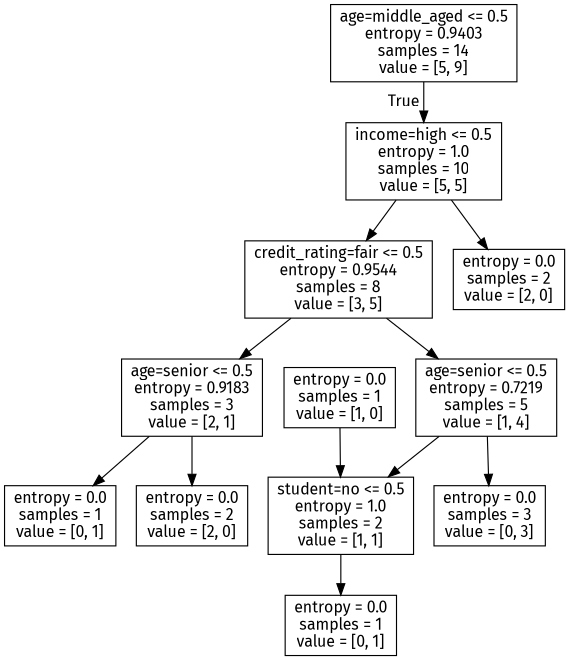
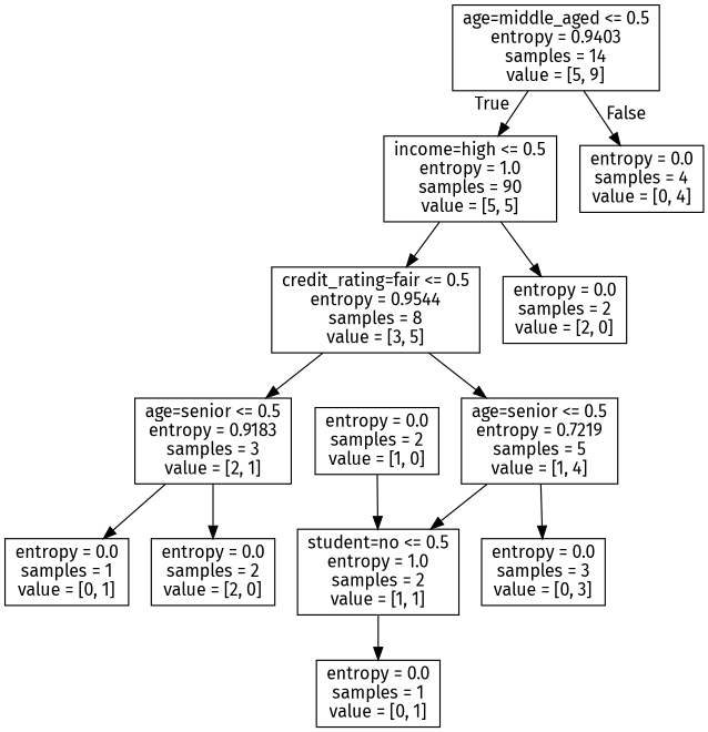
  digraph {
    fontname="Fira Sans"
    node [fontname="Fira Sans" shape=box]
    edge [fontname="Fira Sans"]
    n1 [label="age=middle_aged <= 0.5\nentropy = 0.9403\nsamples = 14\nvalue = [5, 9]"]
-   n2 [label="income=high <= 0.5\nentropy = 1.0\nsamples = 10\nvalue = [5, 5]"]
+   n2 [label="income=high <= 0.5\nentropy = 1.0\nsamples = 90\nvalue = [5, 5]"]
+   n3 [label="entropy = 0.0\nsamples = 4\nvalue = [0, 4]"]
    n4 [label="credit_rating=fair <= 0.5\nentropy = 0.9544\nsamples = 8\nvalue = [3, 5]"]
    n5 [label="entropy = 0.0\nsamples = 2\nvalue = [2, 0]"]
    n6 [label="age=senior <= 0.5\nentropy = 0.9183\nsamples = 3\nvalue = [2, 1]"]
    n7 [label="age=senior <= 0.5\nentropy = 0.7219\nsamples = 5\nvalue = [1, 4]"]
    n8 [label="entropy = 0.0\nsamples = 1\nvalue = [0, 1]"]
    n9 [label="entropy = 0.0\nsamples = 2\nvalue = [2, 0]"]
    n10 [label="student=no <= 0.5\nentropy = 1.0\nsamples = 2\nvalue = [1, 1]"]
    n11 [label="entropy = 0.0\nsamples = 3\nvalue = [0, 3]"]
    n12 [label="entropy = 0.0\nsamples = 1\nvalue = [0, 1]"]
-   n13 [label="entropy = 0.0\nsamples = 1\nvalue = [1, 0]"]
+   n13 [label="entropy = 0.0\nsamples = 2\nvalue = [1, 0]"]
    n1 -> n2 [headlabel=True labelangle=45 labeldistance=2.5]
+   n1 -> n3 [headlabel=False labelangle=-45 labeldistance=2.5]
    n2 -> n4
    n2 -> n5
    n4 -> n6
    n4 -> n7
    n6 -> n8
    n6 -> n9
    n7 -> n10
    n7 -> n11
    n10 -> n12
    n13 -> n10
  }
